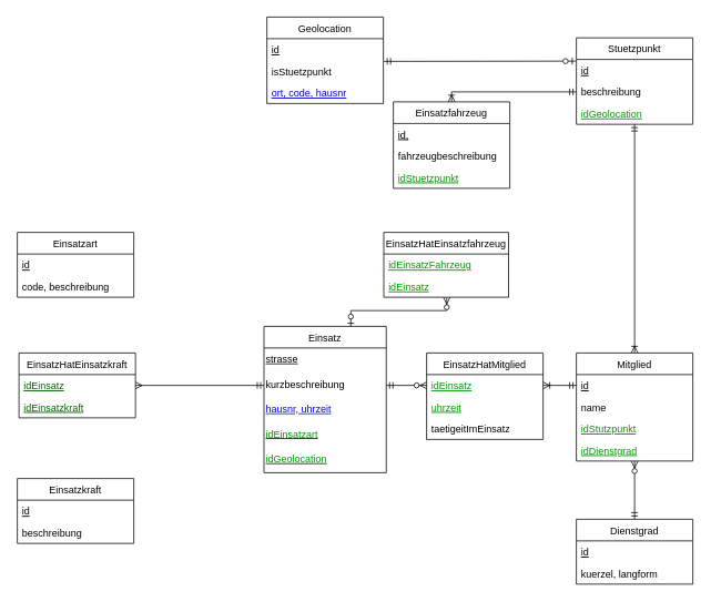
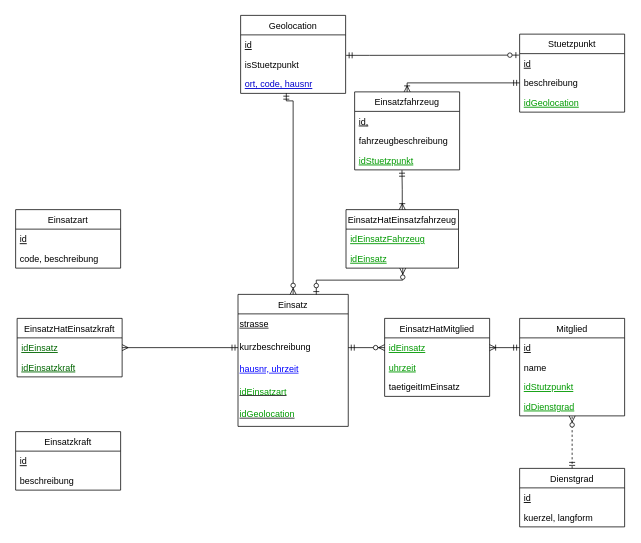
  <mxCell id="0" />
  <mxCell id="1" parent="0" />
  <mxCell id="2" style="edgeStyle=orthogonalEdgeStyle;rounded=0;orthogonalLoop=1;jettySize=auto;html=1;exitX=0.5;exitY=0;exitDx=0;exitDy=0;entryX=0;entryY=0.5;entryDx=0;entryDy=0;startArrow=ERoneToMany;startFill=0;sourcePerimeterSpacing=5;endArrow=ERmandOne;endFill=0;targetPerimeterSpacing=5;strokeColor=#000000;" parent="1" source="3" target="9" edge="1"><mxGeometry relative="1" as="geometry"><Array as="points"><mxPoint x="542" y="110" /></Array></mxGeometry></mxCell>
  <mxCell id="3" value="Einsatzfahrzeug" style="swimlane;fontStyle=0;childLayout=stackLayout;horizontal=1;startSize=26;fillColor=none;horizontalStack=0;resizeParent=1;resizeParentMax=0;resizeLast=0;collapsible=1;marginBottom=0;" parent="1" vertex="1"><mxGeometry x="472" y="122" width="140" height="104" as="geometry" /></mxCell>
  <mxCell id="4" value="id," style="text;strokeColor=none;fillColor=none;align=left;verticalAlign=top;spacingLeft=4;spacingRight=4;overflow=hidden;rotatable=0;points=[[0,0.5],[1,0.5]];portConstraint=eastwest;fontStyle=4" parent="3" vertex="1"><mxGeometry y="26" width="140" height="26" as="geometry" /></mxCell>
  <mxCell id="5" value="fahrzeugbeschreibung" style="text;strokeColor=none;fillColor=none;align=left;verticalAlign=top;spacingLeft=4;spacingRight=4;overflow=hidden;rotatable=0;points=[[0,0.5],[1,0.5]];portConstraint=eastwest;" parent="3" vertex="1"><mxGeometry y="52" width="140" height="26" as="geometry" /></mxCell>
  <mxCell id="6" value="idStuetzpunkt" style="text;strokeColor=none;fillColor=none;align=left;verticalAlign=top;spacingLeft=4;spacingRight=4;overflow=hidden;rotatable=0;points=[[0,0.5],[1,0.5]];portConstraint=eastwest;fontStyle=4;fontColor=#009900;" parent="3" vertex="1"><mxGeometry y="78" width="140" height="26" as="geometry" /></mxCell>
  <mxCell id="7" value="Stuetzpunkt" style="swimlane;fontStyle=0;childLayout=stackLayout;horizontal=1;startSize=26;fillColor=none;horizontalStack=0;resizeParent=1;resizeParentMax=0;resizeLast=0;collapsible=1;marginBottom=0;" parent="1" vertex="1"><mxGeometry x="692" y="45" width="140" height="104" as="geometry" /></mxCell>
  <mxCell id="8" value="id" style="text;strokeColor=none;fillColor=none;align=left;verticalAlign=top;spacingLeft=4;spacingRight=4;overflow=hidden;rotatable=0;points=[[0,0.5],[1,0.5]];portConstraint=eastwest;fontStyle=4" parent="7" vertex="1"><mxGeometry y="26" width="140" height="26" as="geometry" /></mxCell>
  <mxCell id="9" value="beschreibung" style="text;strokeColor=none;fillColor=none;align=left;verticalAlign=top;spacingLeft=4;spacingRight=4;overflow=hidden;rotatable=0;points=[[0,0.5],[1,0.5]];portConstraint=eastwest;" parent="7" vertex="1"><mxGeometry y="52" width="140" height="26" as="geometry" /></mxCell>
  <mxCell id="10" value="idGeolocation" style="text;strokeColor=none;fillColor=none;align=left;verticalAlign=top;spacingLeft=4;spacingRight=4;overflow=hidden;rotatable=0;points=[[0,0.5],[1,0.5]];portConstraint=eastwest;fontColor=#009900;fontStyle=4" parent="7" vertex="1"><mxGeometry y="78" width="140" height="26" as="geometry" /></mxCell>
  <mxCell id="11" value="Einsatz" style="swimlane;fontStyle=0;childLayout=stackLayout;horizontal=1;startSize=26;fillColor=none;horizontalStack=0;resizeParent=1;resizeParentMax=0;resizeLast=0;collapsible=1;marginBottom=0;" parent="1" vertex="1"><mxGeometry x="316.5" y="392" width="147" height="176" as="geometry" /></mxCell>
  <mxCell id="12" value="&lt;u&gt;strasse&lt;/u&gt;" style="text;html=1;" parent="11" vertex="1"><mxGeometry y="26" width="147" height="30" as="geometry" /></mxCell>
  <mxCell id="13" value="kurzbeschreibung" style="text;html=1;" parent="11" vertex="1"><mxGeometry y="56" width="147" height="30" as="geometry" /></mxCell>
  <mxCell id="14" value="&lt;font color=&quot;#0000FF&quot;&gt;&lt;u&gt;hausnr, uhrzeit&lt;/u&gt;&lt;/font&gt;" style="text;html=1;" parent="11" vertex="1"><mxGeometry y="86" width="147" height="30" as="geometry" /></mxCell>
  <mxCell id="15" value="&lt;u&gt;&lt;font color=&quot;#009900&quot;&gt;idEinsatzart&lt;/font&gt;&lt;/u&gt;" style="text;html=1;" parent="11" vertex="1"><mxGeometry y="116" width="147" height="30" as="geometry" /></mxCell>
  <mxCell id="16" value="&lt;u&gt;&lt;font color=&quot;#009900&quot;&gt;idGeolocation&lt;/font&gt;&lt;/u&gt;" style="text;html=1;" parent="11" vertex="1"><mxGeometry y="146" width="147" height="30" as="geometry" /></mxCell>
  <mxCell id="17" style="rounded=0;orthogonalLoop=1;jettySize=auto;html=1;entryX=-0.007;entryY=0.077;entryDx=0;entryDy=0;entryPerimeter=0;startArrow=ERmandOne;startFill=0;endArrow=ERzeroToOne;endFill=1;edgeStyle=orthogonalEdgeStyle;exitX=1.005;exitY=0.05;exitDx=0;exitDy=0;exitPerimeter=0;" parent="1" source="20" target="8" edge="1"><mxGeometry relative="1" as="geometry"><mxPoint x="532" y="73" as="sourcePoint" /><Array as="points"><mxPoint x="492" y="73" /><mxPoint x="492" y="73" /></Array></mxGeometry></mxCell>
  <mxCell id="18" value="Geolocation" style="swimlane;fontStyle=0;childLayout=stackLayout;horizontal=1;startSize=26;fillColor=none;horizontalStack=0;resizeParent=1;resizeParentMax=0;resizeLast=0;collapsible=1;marginBottom=0;" parent="1" vertex="1"><mxGeometry x="320" y="20" width="140" height="104" as="geometry" /></mxCell>
  <mxCell id="19" value="id&#10;" style="text;strokeColor=none;fillColor=none;align=left;verticalAlign=top;spacingLeft=4;spacingRight=4;overflow=hidden;rotatable=0;points=[[0,0.5],[1,0.5]];portConstraint=eastwest;fontStyle=4" parent="18" vertex="1"><mxGeometry y="26" width="140" height="26" as="geometry" /></mxCell>
  <mxCell id="20" value="isStuetzpunkt" style="text;strokeColor=none;fillColor=none;align=left;verticalAlign=top;spacingLeft=4;spacingRight=4;overflow=hidden;rotatable=0;points=[[0,0.5],[1,0.5]];portConstraint=eastwest;fontStyle=0" parent="18" vertex="1"><mxGeometry y="52" width="140" height="26" as="geometry" /></mxCell>
  <mxCell id="21" value="ort, code, hausnr" style="text;strokeColor=none;fillColor=none;align=left;verticalAlign=top;spacingLeft=4;spacingRight=4;overflow=hidden;rotatable=0;points=[[0,0.5],[1,0.5]];portConstraint=eastwest;fontColor=#0000CC;fontStyle=4" parent="18" vertex="1"><mxGeometry y="78" width="140" height="26" as="geometry" /></mxCell>
  <mxCell id="22" value="Einsatzart" style="swimlane;fontStyle=0;childLayout=stackLayout;horizontal=1;startSize=26;fillColor=none;horizontalStack=0;resizeParent=1;resizeParentMax=0;resizeLast=0;collapsible=1;marginBottom=0;" parent="1" vertex="1"><mxGeometry x="20" y="279" width="140" height="78" as="geometry" /></mxCell>
  <mxCell id="23" value="id" style="text;strokeColor=none;fillColor=none;align=left;verticalAlign=top;spacingLeft=4;spacingRight=4;overflow=hidden;rotatable=0;points=[[0,0.5],[1,0.5]];portConstraint=eastwest;fontStyle=4" parent="22" vertex="1"><mxGeometry y="26" width="140" height="26" as="geometry" /></mxCell>
  <mxCell id="24" value="code, beschreibung" style="text;strokeColor=none;fillColor=none;align=left;verticalAlign=top;spacingLeft=4;spacingRight=4;overflow=hidden;rotatable=0;points=[[0,0.5],[1,0.5]];portConstraint=eastwest;" parent="22" vertex="1"><mxGeometry y="52" width="140" height="26" as="geometry" /></mxCell>
- <mxCell id="25" style="edgeStyle=orthogonalEdgeStyle;rounded=0;orthogonalLoop=1;jettySize=auto;html=1;entryX=0.5;entryY=1;entryDx=0;entryDy=0;endArrow=ERmandOne;endFill=0;startArrow=ERoneToMany;startFill=0;" parent="1" source="26" target="7" edge="1"><mxGeometry relative="1" as="geometry" /></mxCell>
  <mxCell id="26" value="Mitglied" style="swimlane;fontStyle=0;childLayout=stackLayout;horizontal=1;startSize=26;fillColor=none;horizontalStack=0;resizeParent=1;resizeParentMax=0;resizeLast=0;collapsible=1;marginBottom=0;" parent="1" vertex="1"><mxGeometry x="692" y="424" width="140" height="130" as="geometry" /></mxCell>
  <mxCell id="27" value="id" style="text;strokeColor=none;fillColor=none;align=left;verticalAlign=top;spacingLeft=4;spacingRight=4;overflow=hidden;rotatable=0;points=[[0,0.5],[1,0.5]];portConstraint=eastwest;fontStyle=4" parent="26" vertex="1"><mxGeometry y="26" width="140" height="26" as="geometry" /></mxCell>
  <mxCell id="28" value="name" style="text;strokeColor=none;fillColor=none;align=left;verticalAlign=top;spacingLeft=4;spacingRight=4;overflow=hidden;rotatable=0;points=[[0,0.5],[1,0.5]];portConstraint=eastwest;" parent="26" vertex="1"><mxGeometry y="52" width="140" height="26" as="geometry" /></mxCell>
  <mxCell id="29" value="idStutzpunkt" style="text;strokeColor=none;fillColor=none;align=left;verticalAlign=top;spacingLeft=4;spacingRight=4;overflow=hidden;rotatable=0;points=[[0,0.5],[1,0.5]];portConstraint=eastwest;fontColor=#009900;fontStyle=4" parent="26" vertex="1"><mxGeometry y="78" width="140" height="26" as="geometry" /></mxCell>
  <mxCell id="30" value="idDienstgrad" style="text;strokeColor=none;fillColor=none;align=left;verticalAlign=top;spacingLeft=4;spacingRight=4;overflow=hidden;rotatable=0;points=[[0,0.5],[1,0.5]];portConstraint=eastwest;fontColor=#009900;fontStyle=4" parent="26" vertex="1"><mxGeometry y="104" width="140" height="26" as="geometry" /></mxCell>
- <mxCell id="31" style="edgeStyle=orthogonalEdgeStyle;rounded=0;orthogonalLoop=1;jettySize=auto;html=1;entryX=0.5;entryY=1;entryDx=0;entryDy=0;startArrow=ERmandOne;startFill=0;endArrow=ERzeroToMany;endFill=1;" parent="1" source="32" target="26" edge="1"><mxGeometry relative="1" as="geometry" /></mxCell>
+ <mxCell id="31" style="edgeStyle=orthogonalEdgeStyle;rounded=0;orthogonalLoop=1;jettySize=auto;html=1;entryX=0.5;entryY=1;entryDx=0;entryDy=0;startArrow=ERmandOne;startFill=0;endArrow=ERzeroToMany;endFill=1;dashed=1;" parent="1" source="32" target="26" edge="1"><mxGeometry relative="1" as="geometry" /></mxCell>
  <mxCell id="32" value="Dienstgrad" style="swimlane;fontStyle=0;childLayout=stackLayout;horizontal=1;startSize=26;fillColor=none;horizontalStack=0;resizeParent=1;resizeParentMax=0;resizeLast=0;collapsible=1;marginBottom=0;" parent="1" vertex="1"><mxGeometry x="692" y="624" width="140" height="78" as="geometry" /></mxCell>
  <mxCell id="33" value="id" style="text;strokeColor=none;fillColor=none;align=left;verticalAlign=top;spacingLeft=4;spacingRight=4;overflow=hidden;rotatable=0;points=[[0,0.5],[1,0.5]];portConstraint=eastwest;fontStyle=4" parent="32" vertex="1"><mxGeometry y="26" width="140" height="26" as="geometry" /></mxCell>
  <mxCell id="34" value="kuerzel, langform" style="text;strokeColor=none;fillColor=none;align=left;verticalAlign=top;spacingLeft=4;spacingRight=4;overflow=hidden;rotatable=0;points=[[0,0.5],[1,0.5]];portConstraint=eastwest;" parent="32" vertex="1"><mxGeometry y="52" width="140" height="26" as="geometry" /></mxCell>
  <mxCell id="35" value="Einsatzkraft" style="swimlane;fontStyle=0;childLayout=stackLayout;horizontal=1;startSize=26;fillColor=none;horizontalStack=0;resizeParent=1;resizeParentMax=0;resizeLast=0;collapsible=1;marginBottom=0;" parent="1" vertex="1"><mxGeometry x="20" y="575" width="140" height="78" as="geometry" /></mxCell>
  <mxCell id="36" value="id" style="text;strokeColor=none;fillColor=none;align=left;verticalAlign=top;spacingLeft=4;spacingRight=4;overflow=hidden;rotatable=0;points=[[0,0.5],[1,0.5]];portConstraint=eastwest;fontStyle=4" parent="35" vertex="1"><mxGeometry y="26" width="140" height="26" as="geometry" /></mxCell>
  <mxCell id="37" value="beschreibung" style="text;strokeColor=none;fillColor=none;align=left;verticalAlign=top;spacingLeft=4;spacingRight=4;overflow=hidden;rotatable=0;points=[[0,0.5],[1,0.5]];portConstraint=eastwest;" parent="35" vertex="1"><mxGeometry y="52" width="140" height="26" as="geometry" /></mxCell>
  <mxCell id="38" style="edgeStyle=orthogonalEdgeStyle;rounded=0;orthogonalLoop=1;jettySize=auto;html=1;entryX=0;entryY=0.5;entryDx=0;entryDy=0;startArrow=ERmany;startFill=0;endArrow=ERmandOne;endFill=0;exitX=1;exitY=0.5;exitDx=0;exitDy=0;" parent="1" source="40" target="13" edge="1"><mxGeometry relative="1" as="geometry"><Array as="points"><mxPoint x="312" y="463" /></Array><mxPoint x="329.235" y="507.235" as="targetPoint" /></mxGeometry></mxCell>
  <mxCell id="39" value="EinsatzHatEinsatzkraft" style="swimlane;fontStyle=0;childLayout=stackLayout;horizontal=1;startSize=26;fillColor=none;horizontalStack=0;resizeParent=1;resizeParentMax=0;resizeLast=0;collapsible=1;marginBottom=0;labelBackgroundColor=none;strokeColor=#000000;align=center;html=0;" parent="1" vertex="1"><mxGeometry x="22" y="424" width="140" height="78" as="geometry" /></mxCell>
  <mxCell id="40" value="idEinsatz" style="text;strokeColor=none;fillColor=none;align=left;verticalAlign=top;spacingLeft=4;spacingRight=4;overflow=hidden;rotatable=0;points=[[0,0.5],[1,0.5]];portConstraint=eastwest;fontColor=#006600;fontStyle=4" parent="39" vertex="1"><mxGeometry y="26" width="140" height="26" as="geometry" /></mxCell>
  <mxCell id="41" value="idEinsatzkraft" style="text;align=left;verticalAlign=top;spacingLeft=4;spacingRight=4;overflow=hidden;rotatable=0;points=[[0,0.5],[1,0.5]];portConstraint=eastwest;fontStyle=4;fontColor=#006600;" parent="39" vertex="1"><mxGeometry y="52" width="140" height="26" as="geometry" /></mxCell>
  <mxCell id="42" style="edgeStyle=orthogonalEdgeStyle;rounded=0;orthogonalLoop=1;jettySize=auto;html=1;entryX=0.75;entryY=0;entryDx=0;entryDy=0;startArrow=ERzeroToMany;startFill=1;endArrow=ERzeroToOne;endFill=1;" parent="1" edge="1"><mxGeometry relative="1" as="geometry"><mxPoint x="536.176" y="357" as="sourcePoint" /><mxPoint x="420.882" y="392.294" as="targetPoint" /><Array as="points"><mxPoint x="536" y="373" /><mxPoint x="421" y="373" /></Array></mxGeometry></mxCell>
+ <mxCell id="43" style="edgeStyle=orthogonalEdgeStyle;rounded=0;orthogonalLoop=1;jettySize=auto;html=1;exitX=0.5;exitY=0;exitDx=0;exitDy=0;entryX=0.451;entryY=1.016;entryDx=0;entryDy=0;entryPerimeter=0;startArrow=ERoneToMany;startFill=0;endArrow=ERmandOne;endFill=0;fontColor=#009900;" parent="1" source="44" target="6" edge="1"><mxGeometry relative="1" as="geometry" /></mxCell>
  <mxCell id="44" value="EinsatzHatEinsatzfahrzeug" style="swimlane;fontStyle=0;childLayout=stackLayout;horizontal=1;startSize=26;fillColor=none;horizontalStack=0;resizeParent=1;resizeParentMax=0;resizeLast=0;collapsible=1;marginBottom=0;" parent="1" vertex="1"><mxGeometry x="460.5" y="279" width="150" height="78" as="geometry" /></mxCell>
  <mxCell id="45" value="idEinsatzFahrzeug" style="text;strokeColor=none;fillColor=none;align=left;verticalAlign=top;spacingLeft=4;spacingRight=4;overflow=hidden;rotatable=0;points=[[0,0.5],[1,0.5]];portConstraint=eastwest;fontStyle=4;fontColor=#009900;" parent="44" vertex="1"><mxGeometry y="26" width="150" height="26" as="geometry" /></mxCell>
  <mxCell id="46" value="idEinsatz" style="text;strokeColor=none;fillColor=none;align=left;verticalAlign=top;spacingLeft=4;spacingRight=4;overflow=hidden;rotatable=0;points=[[0,0.5],[1,0.5]];portConstraint=eastwest;fontColor=#009900;fontStyle=4" parent="44" vertex="1"><mxGeometry y="52" width="150" height="26" as="geometry" /></mxCell>
  <mxCell id="47" value="EinsatzHatMitglied" style="swimlane;fontStyle=0;childLayout=stackLayout;horizontal=1;startSize=26;fillColor=none;horizontalStack=0;resizeParent=1;resizeParentMax=0;resizeLast=0;collapsible=1;marginBottom=0;fontColor=#000000;" parent="1" vertex="1"><mxGeometry x="512" y="424" width="140" height="104" as="geometry" /></mxCell>
  <mxCell id="48" value="idEinsatz" style="text;strokeColor=none;fillColor=none;align=left;verticalAlign=top;spacingLeft=4;spacingRight=4;overflow=hidden;rotatable=0;points=[[0,0.5],[1,0.5]];portConstraint=eastwest;fontStyle=4;fontColor=#009900;" parent="47" vertex="1"><mxGeometry y="26" width="140" height="26" as="geometry" /></mxCell>
  <mxCell id="49" value="uhrzeit" style="text;strokeColor=none;fillColor=none;align=left;verticalAlign=top;spacingLeft=4;spacingRight=4;overflow=hidden;rotatable=0;points=[[0,0.5],[1,0.5]];portConstraint=eastwest;fontStyle=4;fontColor=#009900;" parent="47" vertex="1"><mxGeometry y="52" width="140" height="26" as="geometry" /></mxCell>
  <mxCell id="50" value="taetigeitImEinsatz" style="text;strokeColor=none;fillColor=none;align=left;verticalAlign=top;spacingLeft=4;spacingRight=4;overflow=hidden;rotatable=0;points=[[0,0.5],[1,0.5]];portConstraint=eastwest;fontStyle=0;fontColor=#000000;" parent="47" vertex="1"><mxGeometry y="78" width="140" height="26" as="geometry" /></mxCell>
  <mxCell id="51" style="edgeStyle=orthogonalEdgeStyle;rounded=0;orthogonalLoop=1;jettySize=auto;html=1;entryX=0;entryY=0.5;entryDx=0;entryDy=0;startArrow=ERmandOne;startFill=0;endArrow=ERzeroToMany;endFill=1;fontColor=#009900;" parent="1" source="13" target="48" edge="1"><mxGeometry relative="1" as="geometry" /></mxCell>
  <mxCell id="52" style="edgeStyle=orthogonalEdgeStyle;rounded=0;orthogonalLoop=1;jettySize=auto;html=1;entryX=0;entryY=0.5;entryDx=0;entryDy=0;startArrow=ERoneToMany;startFill=0;endArrow=ERmandOne;endFill=0;fontColor=#009900;" parent="1" source="48" target="27" edge="1"><mxGeometry relative="1" as="geometry" /></mxCell>
+ <mxCell id="53" style="edgeStyle=orthogonalEdgeStyle;rounded=0;orthogonalLoop=1;jettySize=auto;html=1;entryX=0.5;entryY=0;entryDx=0;entryDy=0;endArrow=ERzeroToMany;endFill=1;startArrow=ERmandOne;startFill=0;exitX=0.435;exitY=0.989;exitDx=0;exitDy=0;exitPerimeter=0;" parent="1" source="21" target="11" edge="1"><mxGeometry relative="1" as="geometry"><Array as="points"><mxPoint x="381" y="134" /><mxPoint x="390" y="134" /></Array><mxPoint x="390" y="164" as="sourcePoint" /><mxPoint x="361" y="263.059" as="targetPoint" /></mxGeometry></mxCell>
